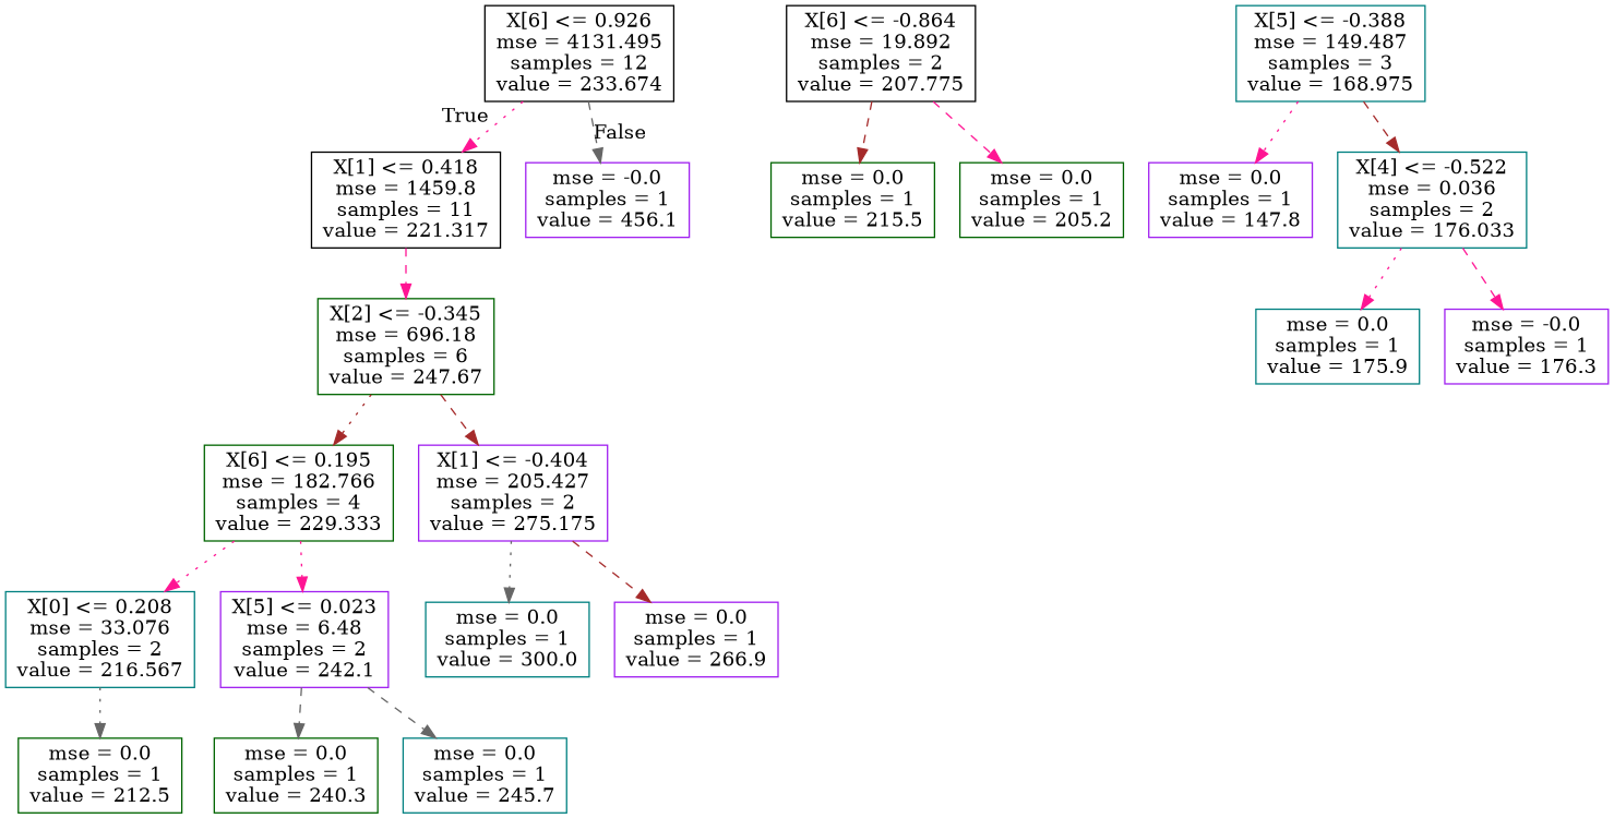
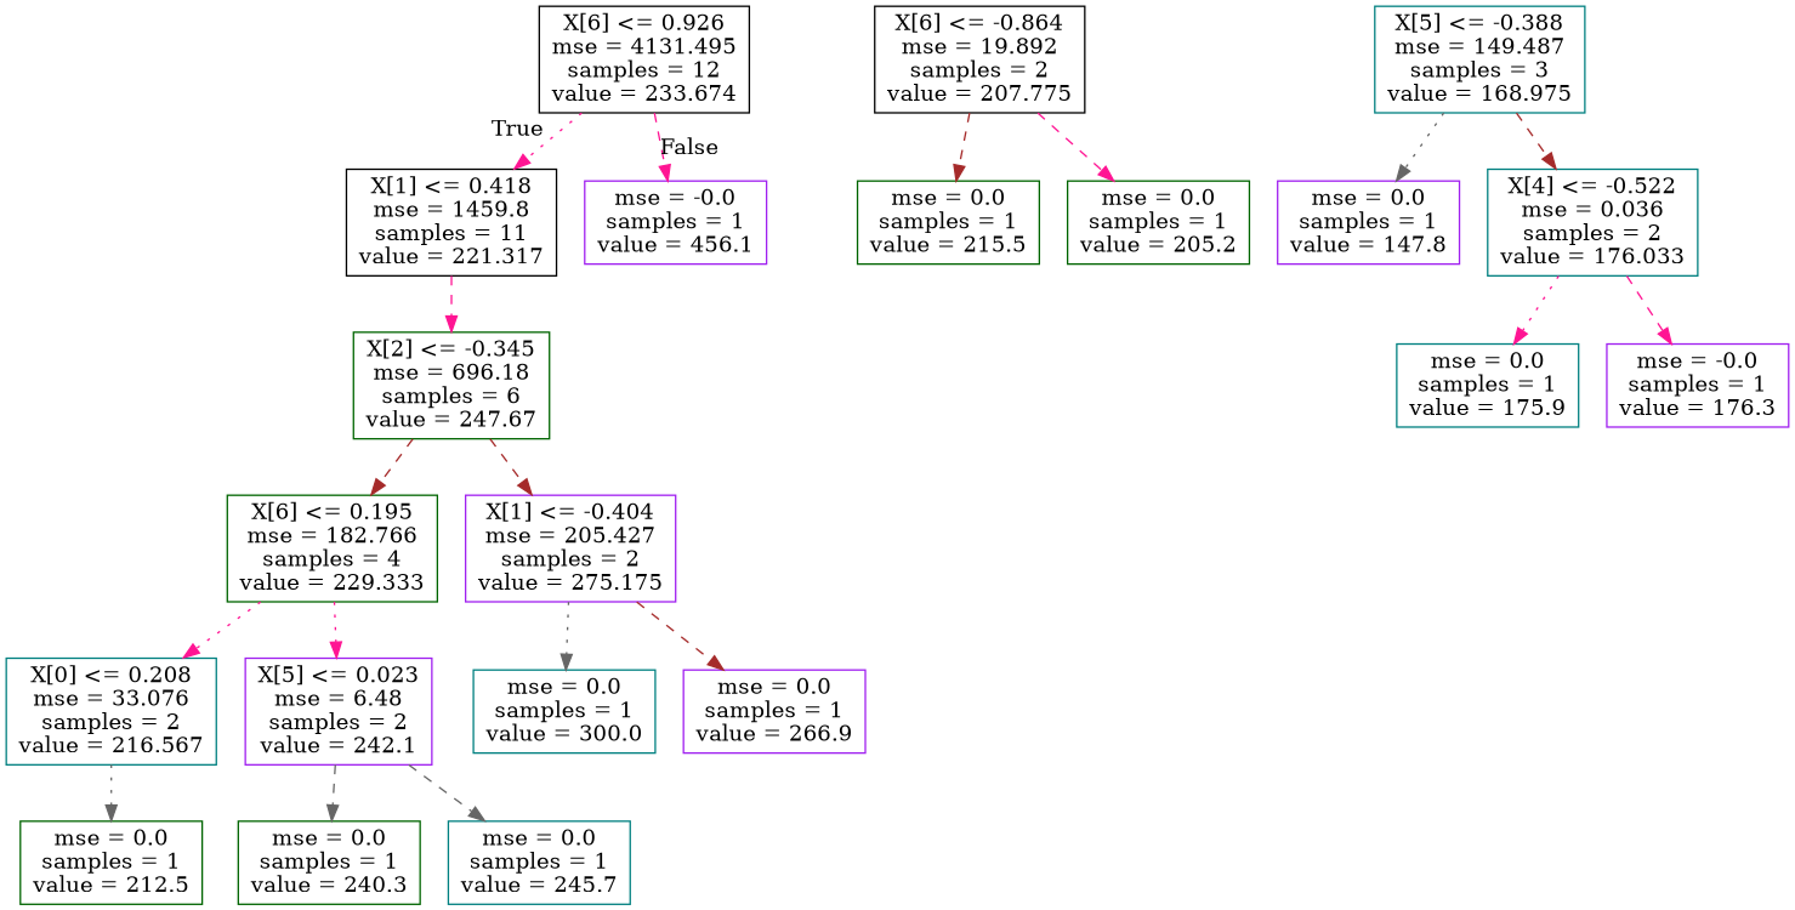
  digraph {
    node [color=purple shape=box]
    edge [color=deeppink style=dashed]
    n1 [color=black label="X[6] <= 0.926\nmse = 4131.495\nsamples = 12\nvalue = 233.674"]
    n2 [color=black label="X[1] <= 0.418\nmse = 1459.8\nsamples = 11\nvalue = 221.317"]
    n3 [label="mse = -0.0\nsamples = 1\nvalue = 456.1"]
    n4 [color=darkgreen label="X[2] <= -0.345\nmse = 696.18\nsamples = 6\nvalue = 247.67"]
    n5 [color=darkgreen label="X[6] <= 0.195\nmse = 182.766\nsamples = 4\nvalue = 229.333"]
    n6 [label="X[1] <= -0.404\nmse = 205.427\nsamples = 2\nvalue = 275.175"]
    n7 [color=teal label="X[0] <= 0.208\nmse = 33.076\nsamples = 2\nvalue = 216.567"]
    n8 [label="X[5] <= 0.023\nmse = 6.48\nsamples = 2\nvalue = 242.1"]
    n9 [color=teal label="mse = 0.0\nsamples = 1\nvalue = 300.0"]
    n10 [label="mse = 0.0\nsamples = 1\nvalue = 266.9"]
    n11 [color=darkgreen label="mse = 0.0\nsamples = 1\nvalue = 212.5"]
    n12 [color=darkgreen label="mse = 0.0\nsamples = 1\nvalue = 240.3"]
    n13 [color=teal label="mse = 0.0\nsamples = 1\nvalue = 245.7"]
    n14 [color=black label="X[6] <= -0.864\nmse = 19.892\nsamples = 2\nvalue = 207.775"]
    n15 [color=darkgreen label="mse = 0.0\nsamples = 1\nvalue = 215.5"]
    n16 [color=darkgreen label="mse = 0.0\nsamples = 1\nvalue = 205.2"]
    n17 [color=teal label="X[5] <= -0.388\nmse = 149.487\nsamples = 3\nvalue = 168.975"]
    n18 [label="mse = 0.0\nsamples = 1\nvalue = 147.8"]
    n19 [color=teal label="X[4] <= -0.522\nmse = 0.036\nsamples = 2\nvalue = 176.033"]
    n20 [color=teal label="mse = 0.0\nsamples = 1\nvalue = 175.9"]
    n21 [label="mse = -0.0\nsamples = 1\nvalue = 176.3"]
    n1 -> n2 [headlabel=True labelangle=45 labeldistance=2.5 style=dotted]
-   n1 -> n3 [color=gray40 headlabel=False labelangle=-45 labeldistance=2.5]
+   n1 -> n3 [headlabel=False labelangle=-45 labeldistance=2.5]
    n2 -> n4
-   n4 -> n5 [color=brown style=dotted]
+   n4 -> n5 [color=brown]
    n4 -> n6 [color=brown]
    n5 -> n7 [style=dotted]
    n5 -> n8 [style=dotted]
    n6 -> n9 [color=gray40 style=dotted]
    n6 -> n10 [color=brown]
    n7 -> n11 [color=gray40 style=dotted]
    n8 -> n12 [color=gray40]
    n8 -> n13 [color=gray40]
    n14 -> n15 [color=brown]
    n14 -> n16
-   n17 -> n18 [style=dotted]
+   n17 -> n18 [color=gray40 style=dotted]
    n17 -> n19 [color=brown]
    n19 -> n20 [style=dotted]
    n19 -> n21
  }
